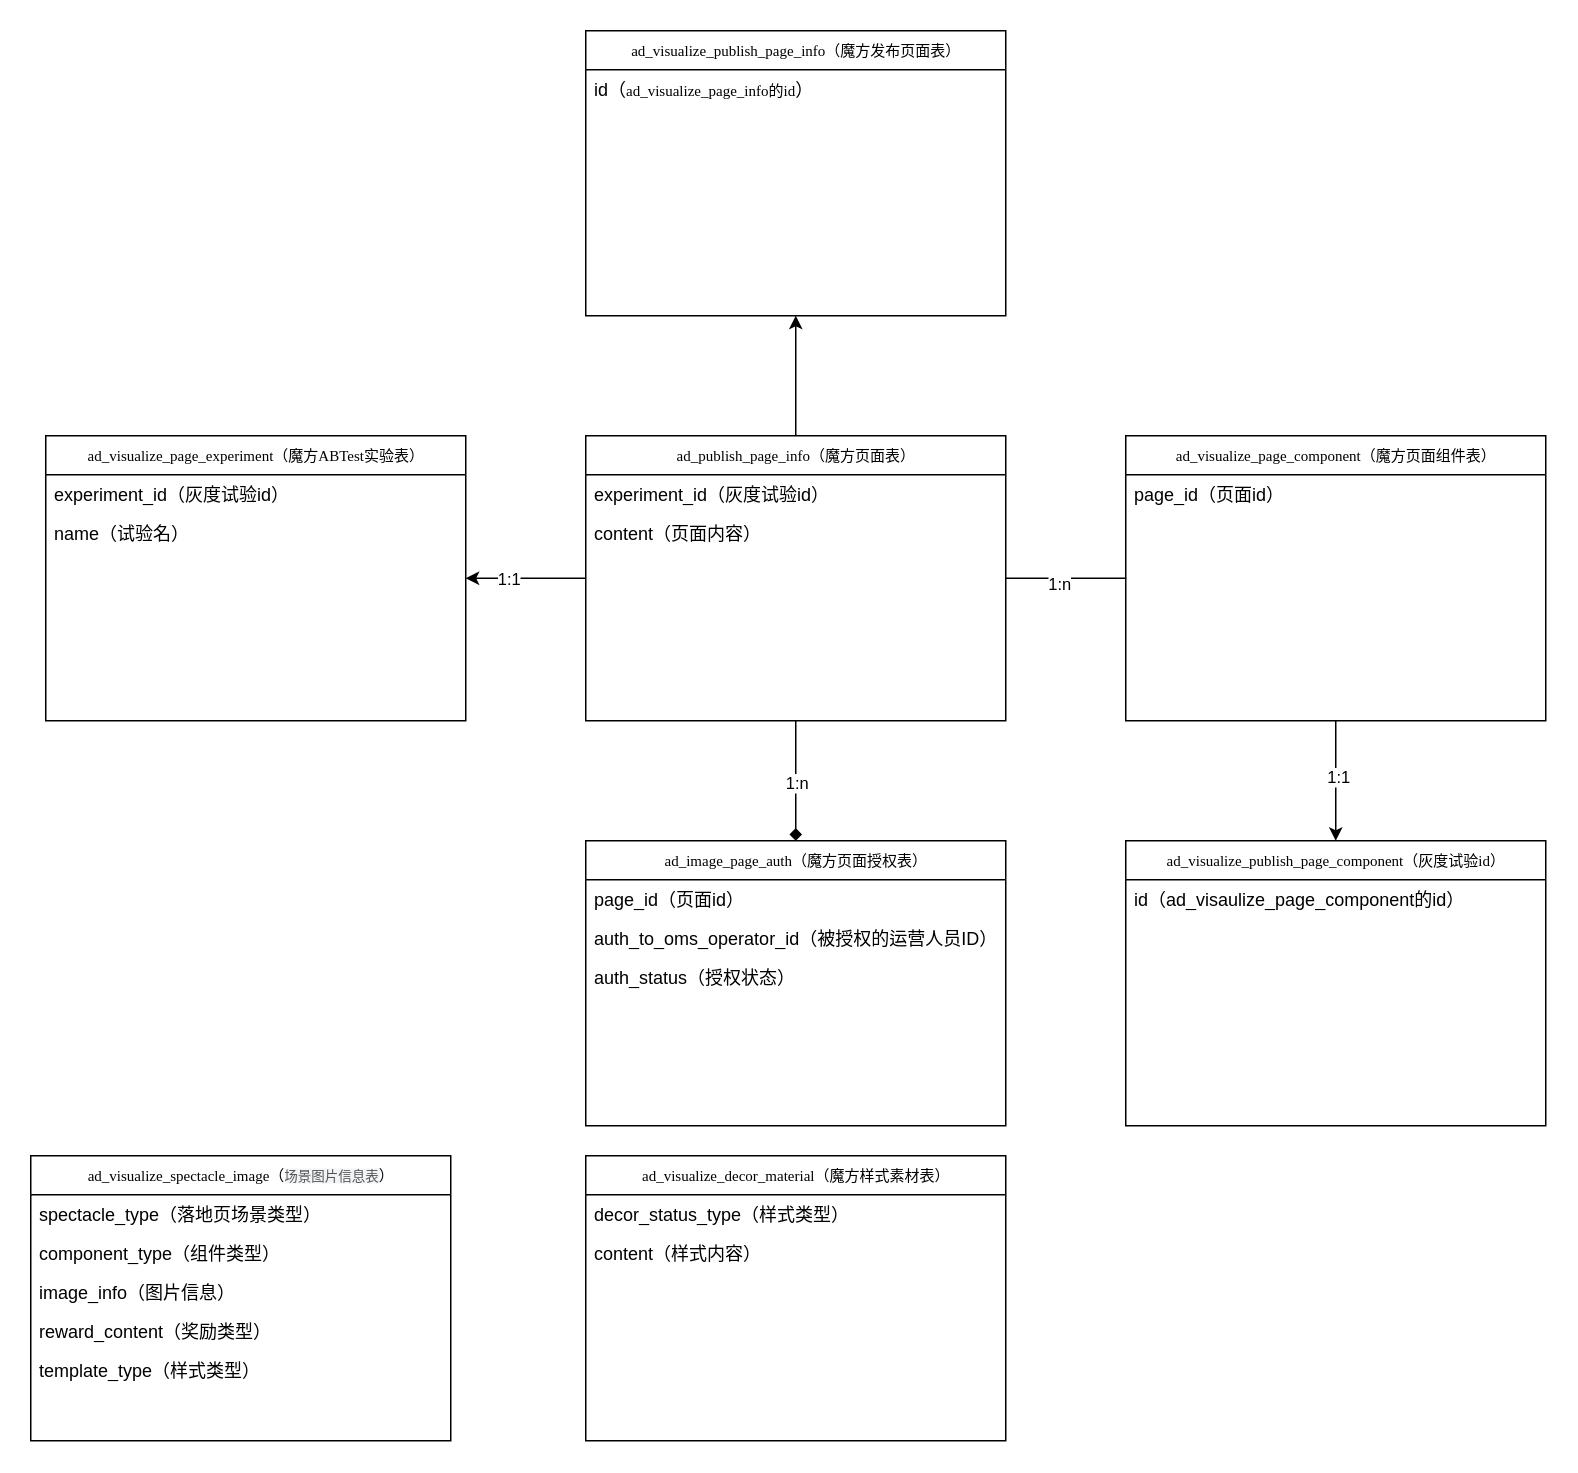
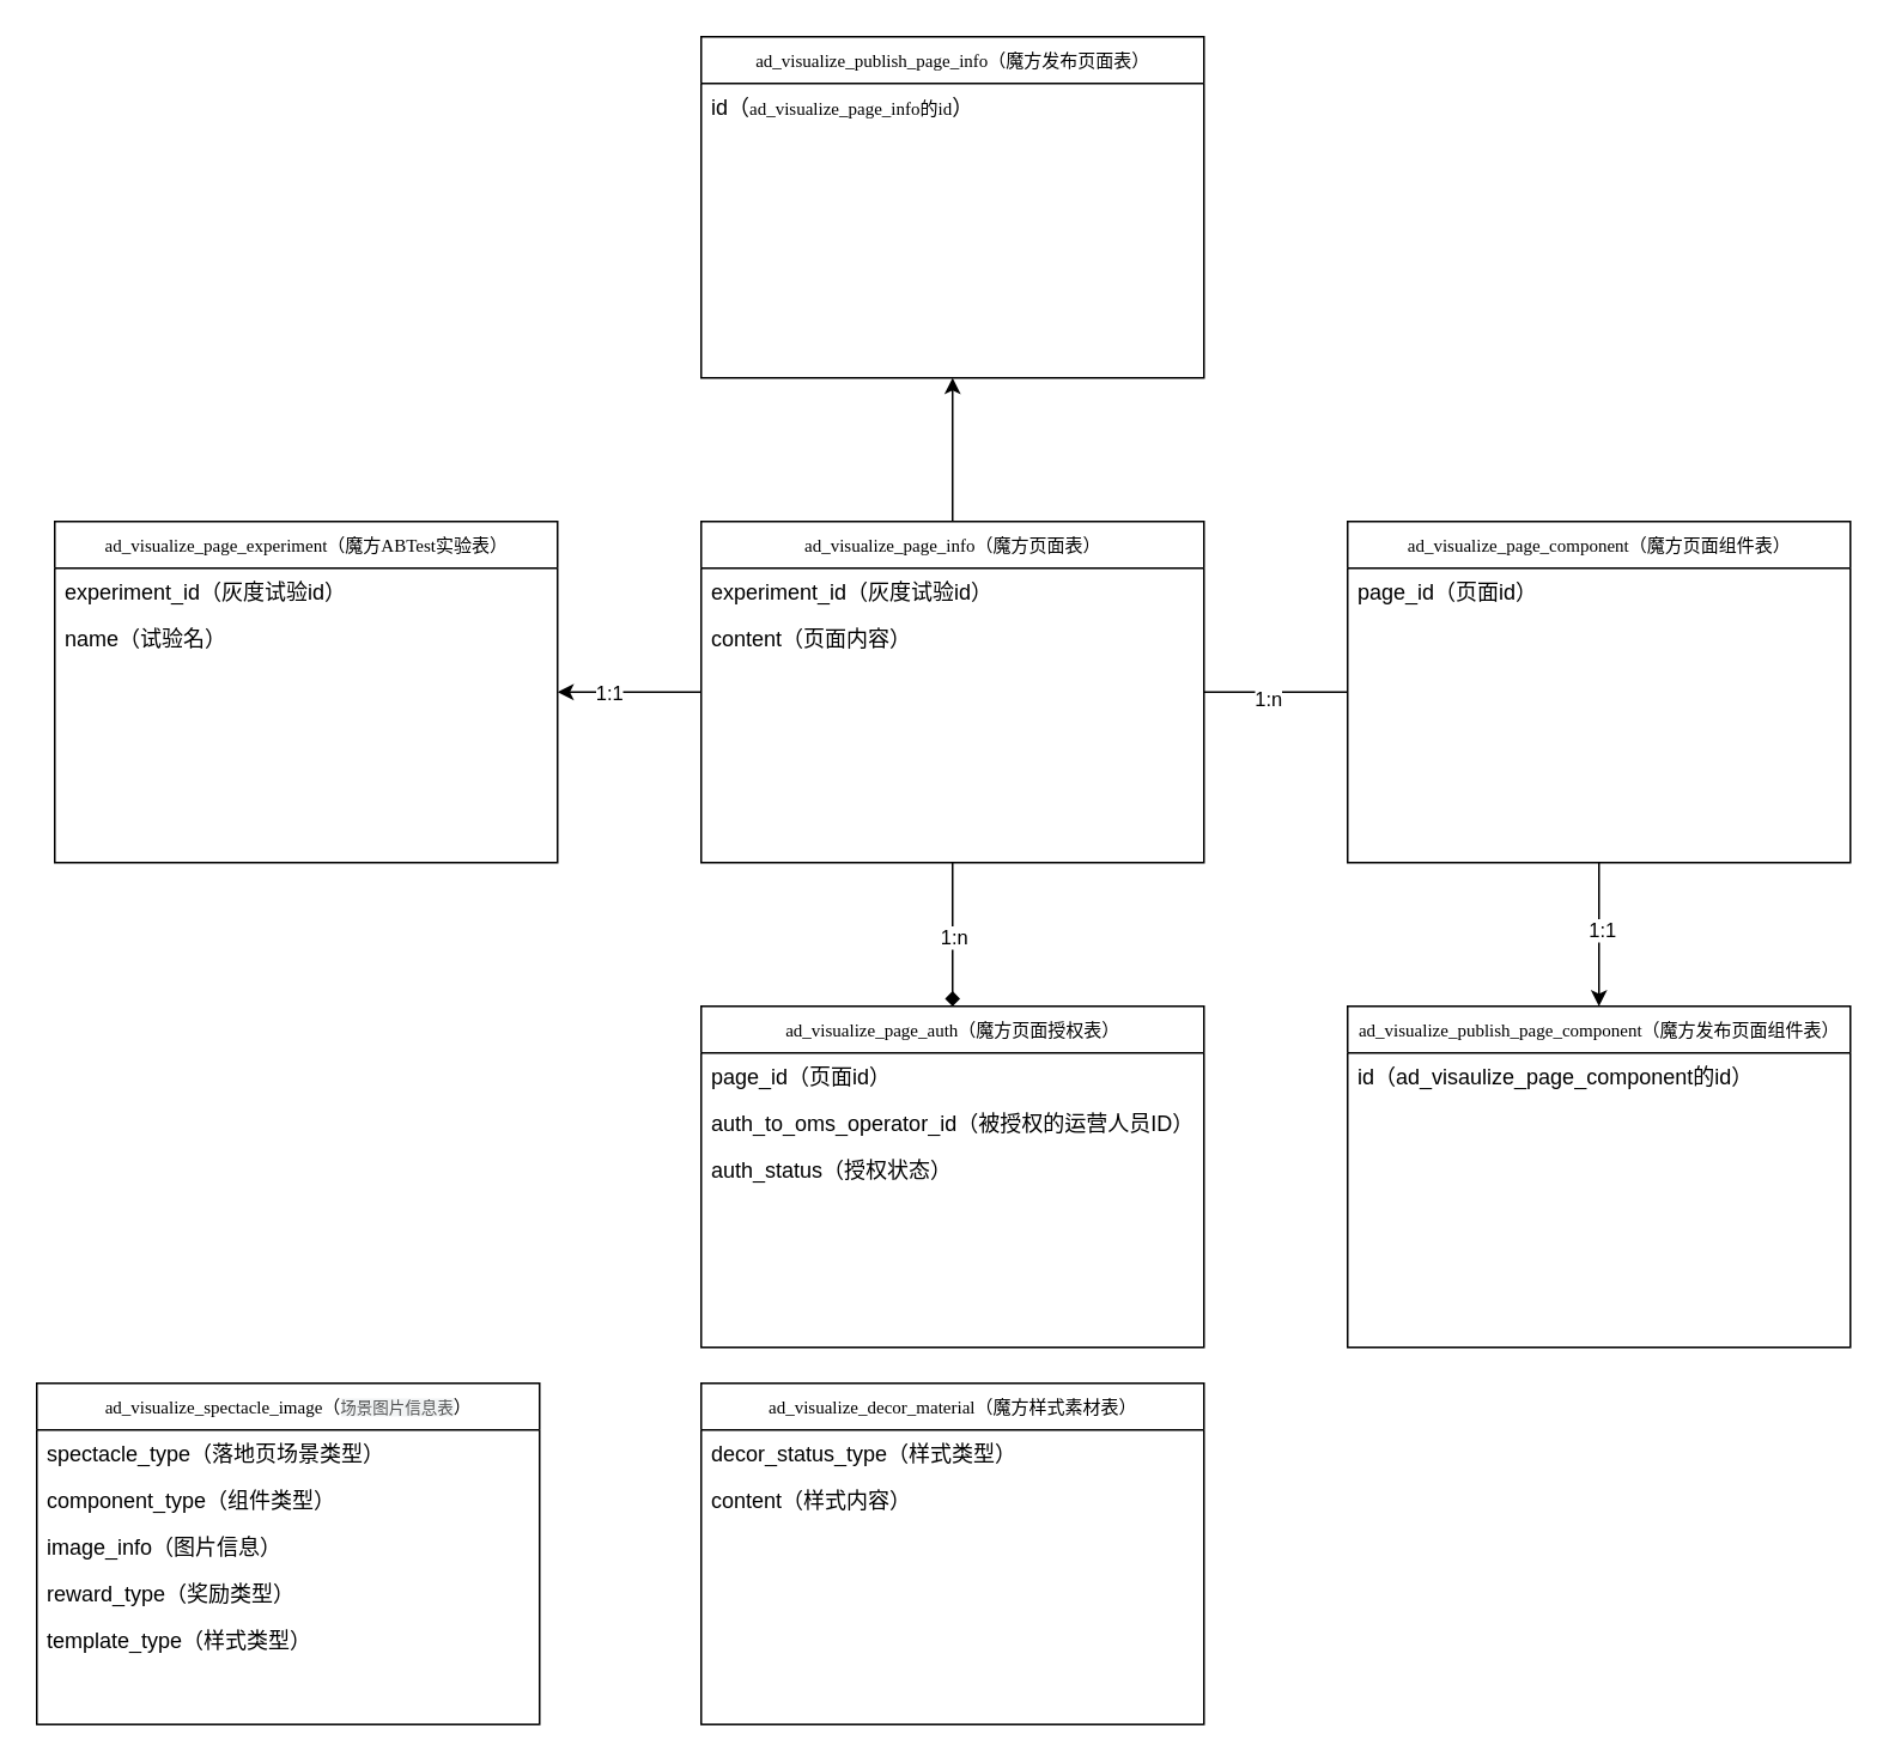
  <mxCell id="0" />
  <mxCell id="1" parent="0" />
  <mxCell id="2" value="" style="edgeStyle=orthogonalEdgeStyle;rounded=0;orthogonalLoop=1;jettySize=auto;html=1;endArrow=diamond;" edge="1" parent="1" source="9" target="12"><mxGeometry relative="1" as="geometry" /></mxCell>
  <mxCell id="3" value="1:n" style="edgeLabel;html=1;align=center;verticalAlign=middle;resizable=0;points=[];" vertex="1" connectable="0" parent="2"><mxGeometry x="0.025" y="3" relative="1" as="geometry"><mxPoint x="-3" as="offset" /></mxGeometry></mxCell>
  <mxCell id="4" value="" style="edgeStyle=orthogonalEdgeStyle;rounded=0;orthogonalLoop=1;jettySize=auto;html=1;endArrow=none;" edge="1" parent="1" source="9" target="18"><mxGeometry relative="1" as="geometry" /></mxCell>
  <mxCell id="5" value="1:n" style="edgeLabel;html=1;align=center;verticalAlign=middle;resizable=0;points=[];" vertex="1" connectable="0" parent="4"><mxGeometry x="-0.125" y="-3" relative="1" as="geometry"><mxPoint as="offset" /></mxGeometry></mxCell>
  <mxCell id="6" value="" style="edgeStyle=orthogonalEdgeStyle;rounded=0;orthogonalLoop=1;jettySize=auto;html=1;" edge="1" parent="1" source="9" target="20"><mxGeometry relative="1" as="geometry" /></mxCell>
  <mxCell id="7" value="1:1" style="edgeLabel;html=1;align=center;verticalAlign=middle;resizable=0;points=[];" vertex="1" connectable="0" parent="6"><mxGeometry x="0.3" relative="1" as="geometry"><mxPoint as="offset" /></mxGeometry></mxCell>
  <mxCell id="8" value="" style="edgeStyle=orthogonalEdgeStyle;rounded=0;orthogonalLoop=1;jettySize=auto;html=1;" edge="1" parent="1" source="9" target="23"><mxGeometry relative="1" as="geometry" /></mxCell>
- <mxCell id="9" value="ad_publish_page_info（魔方页面表）" style="swimlane;html=1;fontStyle=0;childLayout=stackLayout;horizontal=1;startSize=26;fillColor=none;horizontalStack=0;resizeParent=1;resizeLast=0;collapsible=1;marginBottom=0;swimlaneFillColor=#ffffff;rounded=0;shadow=0;comic=0;labelBackgroundColor=none;strokeWidth=1;fontFamily=Verdana;fontSize=10;align=center;" parent="1" vertex="1"><mxGeometry x="390" y="290" width="280" height="190" as="geometry" /></mxCell>
+ <mxCell id="9" value="ad_visualize_page_info（魔方页面表）" style="swimlane;html=1;fontStyle=0;childLayout=stackLayout;horizontal=1;startSize=26;fillColor=none;horizontalStack=0;resizeParent=1;resizeLast=0;collapsible=1;marginBottom=0;swimlaneFillColor=#ffffff;rounded=0;shadow=0;comic=0;labelBackgroundColor=none;strokeWidth=1;fontFamily=Verdana;fontSize=10;align=center;" parent="1" vertex="1"><mxGeometry x="390" y="290" width="280" height="190" as="geometry" /></mxCell>
  <mxCell id="10" value="experiment_id（灰度试验id）" style="text;html=1;strokeColor=none;fillColor=none;align=left;verticalAlign=top;spacingLeft=4;spacingRight=4;whiteSpace=wrap;overflow=hidden;rotatable=0;points=[[0,0.5],[1,0.5]];portConstraint=eastwest;" parent="9" vertex="1"><mxGeometry y="26" width="280" height="26" as="geometry" /></mxCell>
  <mxCell id="11" value="content（页面内容）" style="text;html=1;strokeColor=none;fillColor=none;align=left;verticalAlign=top;spacingLeft=4;spacingRight=4;whiteSpace=wrap;overflow=hidden;rotatable=0;points=[[0,0.5],[1,0.5]];portConstraint=eastwest;" parent="9" vertex="1"><mxGeometry y="52" width="280" height="26" as="geometry" /></mxCell>
- <mxCell id="12" value="ad_image_page_auth（魔方页面授权表）" style="swimlane;html=1;fontStyle=0;childLayout=stackLayout;horizontal=1;startSize=26;fillColor=none;horizontalStack=0;resizeParent=1;resizeLast=0;collapsible=1;marginBottom=0;swimlaneFillColor=#ffffff;rounded=0;shadow=0;comic=0;labelBackgroundColor=none;strokeWidth=1;fontFamily=Verdana;fontSize=10;align=center;" vertex="1" parent="1"><mxGeometry x="390" y="560" width="280" height="190" as="geometry" /></mxCell>
+ <mxCell id="12" value="ad_visualize_page_auth（魔方页面授权表）" style="swimlane;html=1;fontStyle=0;childLayout=stackLayout;horizontal=1;startSize=26;fillColor=none;horizontalStack=0;resizeParent=1;resizeLast=0;collapsible=1;marginBottom=0;swimlaneFillColor=#ffffff;rounded=0;shadow=0;comic=0;labelBackgroundColor=none;strokeWidth=1;fontFamily=Verdana;fontSize=10;align=center;" vertex="1" parent="1"><mxGeometry x="390" y="560" width="280" height="190" as="geometry" /></mxCell>
  <mxCell id="13" value="page_id（页面id）" style="text;html=1;strokeColor=none;fillColor=none;align=left;verticalAlign=top;spacingLeft=4;spacingRight=4;whiteSpace=wrap;overflow=hidden;rotatable=0;points=[[0,0.5],[1,0.5]];portConstraint=eastwest;" vertex="1" parent="12"><mxGeometry y="26" width="280" height="26" as="geometry" /></mxCell>
  <mxCell id="14" value="auth_to_oms_operator_id（被授权的运营人员ID）" style="text;html=1;strokeColor=none;fillColor=none;align=left;verticalAlign=top;spacingLeft=4;spacingRight=4;whiteSpace=wrap;overflow=hidden;rotatable=0;points=[[0,0.5],[1,0.5]];portConstraint=eastwest;" vertex="1" parent="12"><mxGeometry y="52" width="280" height="26" as="geometry" /></mxCell>
  <mxCell id="15" value="auth_status（授权状态）" style="text;html=1;strokeColor=none;fillColor=none;align=left;verticalAlign=top;spacingLeft=4;spacingRight=4;whiteSpace=wrap;overflow=hidden;rotatable=0;points=[[0,0.5],[1,0.5]];portConstraint=eastwest;" vertex="1" parent="12"><mxGeometry y="78" width="280" height="26" as="geometry" /></mxCell>
  <mxCell id="16" value="" style="edgeStyle=orthogonalEdgeStyle;rounded=0;orthogonalLoop=1;jettySize=auto;html=1;" edge="1" parent="1" source="18" target="25"><mxGeometry relative="1" as="geometry" /></mxCell>
  <mxCell id="17" value="1:1" style="edgeLabel;html=1;align=center;verticalAlign=middle;resizable=0;points=[];" vertex="1" connectable="0" parent="16"><mxGeometry x="-0.075" y="1" relative="1" as="geometry"><mxPoint as="offset" /></mxGeometry></mxCell>
  <mxCell id="18" value="ad_visualize_page_component（魔方页面组件表）" style="swimlane;html=1;fontStyle=0;childLayout=stackLayout;horizontal=1;startSize=26;fillColor=none;horizontalStack=0;resizeParent=1;resizeLast=0;collapsible=1;marginBottom=0;swimlaneFillColor=#ffffff;rounded=0;shadow=0;comic=0;labelBackgroundColor=none;strokeWidth=1;fontFamily=Verdana;fontSize=10;align=center;" vertex="1" parent="1"><mxGeometry x="750" y="290" width="280" height="190" as="geometry" /></mxCell>
  <mxCell id="19" value="page_id（页面id）" style="text;html=1;strokeColor=none;fillColor=none;align=left;verticalAlign=top;spacingLeft=4;spacingRight=4;whiteSpace=wrap;overflow=hidden;rotatable=0;points=[[0,0.5],[1,0.5]];portConstraint=eastwest;" vertex="1" parent="18"><mxGeometry y="26" width="280" height="26" as="geometry" /></mxCell>
  <mxCell id="20" value="ad_visualize_page_experiment（魔方ABTest实验表）" style="swimlane;html=1;fontStyle=0;childLayout=stackLayout;horizontal=1;startSize=26;fillColor=none;horizontalStack=0;resizeParent=1;resizeLast=0;collapsible=1;marginBottom=0;swimlaneFillColor=#ffffff;rounded=0;shadow=0;comic=0;labelBackgroundColor=none;strokeWidth=1;fontFamily=Verdana;fontSize=10;align=center;" vertex="1" parent="1"><mxGeometry x="30" y="290" width="280" height="190" as="geometry" /></mxCell>
  <mxCell id="21" value="experiment_id（灰度试验id）" style="text;html=1;strokeColor=none;fillColor=none;align=left;verticalAlign=top;spacingLeft=4;spacingRight=4;whiteSpace=wrap;overflow=hidden;rotatable=0;points=[[0,0.5],[1,0.5]];portConstraint=eastwest;" vertex="1" parent="20"><mxGeometry y="26" width="280" height="26" as="geometry" /></mxCell>
  <mxCell id="22" value="name（试验名）" style="text;html=1;strokeColor=none;fillColor=none;align=left;verticalAlign=top;spacingLeft=4;spacingRight=4;whiteSpace=wrap;overflow=hidden;rotatable=0;points=[[0,0.5],[1,0.5]];portConstraint=eastwest;" vertex="1" parent="20"><mxGeometry y="52" width="280" height="26" as="geometry" /></mxCell>
  <mxCell id="23" value="ad_visualize_publish_page_info（魔方发布页面表）" style="swimlane;html=1;fontStyle=0;childLayout=stackLayout;horizontal=1;startSize=26;fillColor=none;horizontalStack=0;resizeParent=1;resizeLast=0;collapsible=1;marginBottom=0;swimlaneFillColor=#ffffff;rounded=0;shadow=0;comic=0;labelBackgroundColor=none;strokeWidth=1;fontFamily=Verdana;fontSize=10;align=center;" vertex="1" parent="1"><mxGeometry x="390" y="20" width="280" height="190" as="geometry" /></mxCell>
  <mxCell id="24" value="id（&lt;span style=&quot;font-family: &amp;#34;verdana&amp;#34; ; font-size: 10px ; text-align: center&quot;&gt;ad_visualize_page_info的id&lt;/span&gt;）" style="text;html=1;strokeColor=none;fillColor=none;align=left;verticalAlign=top;spacingLeft=4;spacingRight=4;whiteSpace=wrap;overflow=hidden;rotatable=0;points=[[0,0.5],[1,0.5]];portConstraint=eastwest;" vertex="1" parent="23"><mxGeometry y="26" width="280" height="26" as="geometry" /></mxCell>
- <mxCell id="25" value="ad_visualize_publish_page_component（灰度试验id）" style="swimlane;html=1;fontStyle=0;childLayout=stackLayout;horizontal=1;startSize=26;fillColor=none;horizontalStack=0;resizeParent=1;resizeLast=0;collapsible=1;marginBottom=0;swimlaneFillColor=#ffffff;rounded=0;shadow=0;comic=0;labelBackgroundColor=none;strokeWidth=1;fontFamily=Verdana;fontSize=10;align=center;" vertex="1" parent="1"><mxGeometry x="750" y="560" width="280" height="190" as="geometry" /></mxCell>
+ <mxCell id="25" value="ad_visualize_publish_page_component（魔方发布页面组件表）" style="swimlane;html=1;fontStyle=0;childLayout=stackLayout;horizontal=1;startSize=26;fillColor=none;horizontalStack=0;resizeParent=1;resizeLast=0;collapsible=1;marginBottom=0;swimlaneFillColor=#ffffff;rounded=0;shadow=0;comic=0;labelBackgroundColor=none;strokeWidth=1;fontFamily=Verdana;fontSize=10;align=center;" vertex="1" parent="1"><mxGeometry x="750" y="560" width="280" height="190" as="geometry" /></mxCell>
  <mxCell id="26" value="id（ad_visaulize_page_component的id）" style="text;html=1;strokeColor=none;fillColor=none;align=left;verticalAlign=top;spacingLeft=4;spacingRight=4;whiteSpace=wrap;overflow=hidden;rotatable=0;points=[[0,0.5],[1,0.5]];portConstraint=eastwest;" vertex="1" parent="25"><mxGeometry y="26" width="280" height="26" as="geometry" /></mxCell>
  <mxCell id="27" value="ad_visualize_spectacle_image（&lt;span style=&quot;background-color: rgb(242 , 244 , 245) ; color: rgba(0 , 0 , 0 , 0.65) ; font-family: , &amp;#34;consolas&amp;#34; , &amp;#34;liberation mono&amp;#34; , &amp;#34;menlo&amp;#34; , &amp;#34;courier&amp;#34; , monospace ; font-size: 0.9em&quot;&gt;场景图片信息表&lt;/span&gt;&lt;span&gt;）&lt;/span&gt;" style="swimlane;html=1;fontStyle=0;childLayout=stackLayout;horizontal=1;startSize=26;fillColor=none;horizontalStack=0;resizeParent=1;resizeLast=0;collapsible=1;marginBottom=0;swimlaneFillColor=#ffffff;rounded=0;shadow=0;comic=0;labelBackgroundColor=none;strokeWidth=1;fontFamily=Verdana;fontSize=10;align=center;" vertex="1" parent="1"><mxGeometry x="20" y="770" width="280" height="190" as="geometry" /></mxCell>
  <mxCell id="28" value="spectacle_type（落地页场景类型）" style="text;html=1;strokeColor=none;fillColor=none;align=left;verticalAlign=top;spacingLeft=4;spacingRight=4;whiteSpace=wrap;overflow=hidden;rotatable=0;points=[[0,0.5],[1,0.5]];portConstraint=eastwest;" vertex="1" parent="27"><mxGeometry y="26" width="280" height="26" as="geometry" /></mxCell>
  <mxCell id="29" value="component_type（组件类型）" style="text;html=1;strokeColor=none;fillColor=none;align=left;verticalAlign=top;spacingLeft=4;spacingRight=4;whiteSpace=wrap;overflow=hidden;rotatable=0;points=[[0,0.5],[1,0.5]];portConstraint=eastwest;" vertex="1" parent="27"><mxGeometry y="52" width="280" height="26" as="geometry" /></mxCell>
  <mxCell id="30" value="image_info（图片信息）" style="text;html=1;strokeColor=none;fillColor=none;align=left;verticalAlign=top;spacingLeft=4;spacingRight=4;whiteSpace=wrap;overflow=hidden;rotatable=0;points=[[0,0.5],[1,0.5]];portConstraint=eastwest;" vertex="1" parent="27"><mxGeometry y="78" width="280" height="26" as="geometry" /></mxCell>
- <mxCell id="31" value="reward_content（奖励类型）" style="text;html=1;strokeColor=none;fillColor=none;align=left;verticalAlign=top;spacingLeft=4;spacingRight=4;whiteSpace=wrap;overflow=hidden;rotatable=0;points=[[0,0.5],[1,0.5]];portConstraint=eastwest;" vertex="1" parent="27"><mxGeometry y="104" width="280" height="26" as="geometry" /></mxCell>
+ <mxCell id="31" value="reward_type（奖励类型）" style="text;html=1;strokeColor=none;fillColor=none;align=left;verticalAlign=top;spacingLeft=4;spacingRight=4;whiteSpace=wrap;overflow=hidden;rotatable=0;points=[[0,0.5],[1,0.5]];portConstraint=eastwest;" vertex="1" parent="27"><mxGeometry y="104" width="280" height="26" as="geometry" /></mxCell>
  <mxCell id="32" value="template_type（样式类型）" style="text;html=1;strokeColor=none;fillColor=none;align=left;verticalAlign=top;spacingLeft=4;spacingRight=4;whiteSpace=wrap;overflow=hidden;rotatable=0;points=[[0,0.5],[1,0.5]];portConstraint=eastwest;" vertex="1" parent="27"><mxGeometry y="130" width="280" height="26" as="geometry" /></mxCell>
  <mxCell id="33" value="&lt;span style=&quot;font-size: 10px&quot;&gt;ad_visualize_decor_material（魔方样式素材表&lt;/span&gt;&lt;span style=&quot;font-size: 10px&quot;&gt;）&lt;/span&gt;" style="swimlane;html=1;fontStyle=0;childLayout=stackLayout;horizontal=1;startSize=26;fillColor=none;horizontalStack=0;resizeParent=1;resizeLast=0;collapsible=1;marginBottom=0;swimlaneFillColor=#ffffff;rounded=0;shadow=0;comic=0;labelBackgroundColor=none;strokeWidth=1;fontFamily=Verdana;fontSize=10;align=center;" vertex="1" parent="1"><mxGeometry x="390" y="770" width="280" height="190" as="geometry" /></mxCell>
  <mxCell id="34" value="decor_status_type（样式类型）" style="text;html=1;strokeColor=none;fillColor=none;align=left;verticalAlign=top;spacingLeft=4;spacingRight=4;whiteSpace=wrap;overflow=hidden;rotatable=0;points=[[0,0.5],[1,0.5]];portConstraint=eastwest;" vertex="1" parent="33"><mxGeometry y="26" width="280" height="26" as="geometry" /></mxCell>
  <mxCell id="35" value="content（样式内容）" style="text;html=1;strokeColor=none;fillColor=none;align=left;verticalAlign=top;spacingLeft=4;spacingRight=4;whiteSpace=wrap;overflow=hidden;rotatable=0;points=[[0,0.5],[1,0.5]];portConstraint=eastwest;" vertex="1" parent="33"><mxGeometry y="52" width="280" height="26" as="geometry" /></mxCell>
